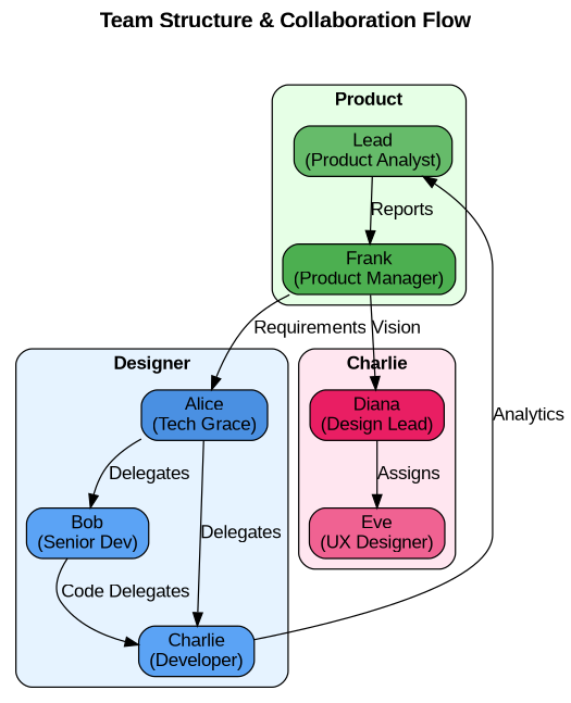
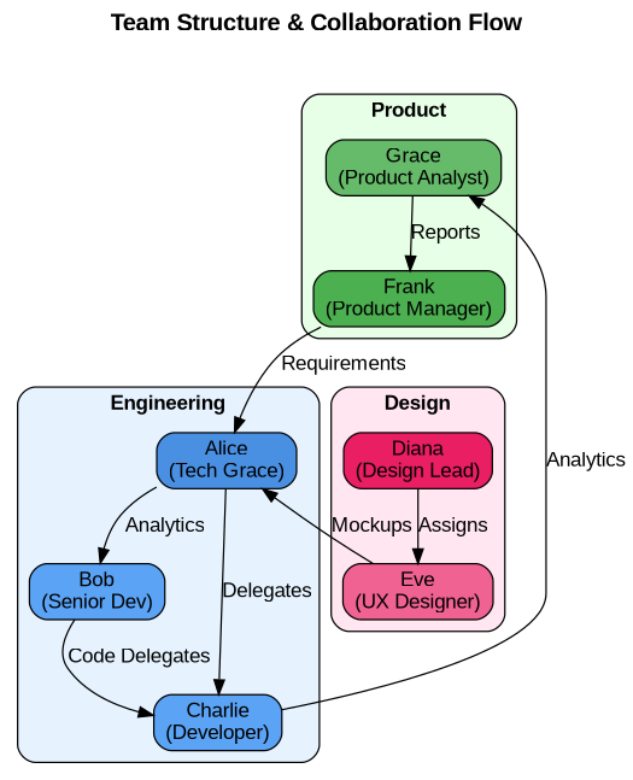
  digraph {
    compound=true
    fontname="Arial Bold"
    fontsize=16
    label="Team Structure & Collaboration Flow"
    labelloc=t
    rankdir=TB
    node [fillcolor="#5BA3F5" fontname=Arial level=1 shape=box style="rounded, filled" type=team]
    edge [fontname=Arial]
    n1 [fillcolor="#4A90E2" label="Alice\n(Tech Grace)" level=2]
    n2 [label="Bob\n(Senior Dev)"]
    n3 [label="Charlie\n(Developer)"]
    n4 [fillcolor="#E91E63" label="Diana\n(Design Lead)" level=2 type=site]
    n5 [fillcolor="#F06292" label="Eve\n(UX Designer)" type=site]
    n6 [fillcolor="#4CAF50" label="Frank\n(Product Manager)" level=2 type=lob]
-   n7 [fillcolor="#66BB6A" label="Lead\n(Product Analyst)" type=lob]
+   n7 [fillcolor="#66BB6A" label="Grace\n(Product Analyst)" type=lob]
    subgraph cluster_1 {
      fillcolor="#E6F3FF"
      fontsize=14
-     label=Designer
+     label=Engineering
      style="rounded, filled"
      n1
      n2
      n3
    }
    subgraph cluster_2 {
      fillcolor="#FFE6F0"
      fontsize=14
-     label=Charlie
+     label=Design
      style="rounded, filled"
      n4
      n5
    }
    subgraph cluster_3 {
      fillcolor="#E6FFE6"
      fontsize=14
      label=Product
      style="rounded, filled"
      n6
      n7
    }
-   n1 -> n2 [label=Delegates]
+   n1 -> n2 [label=Analytics]
    n1 -> n3 [label=Delegates]
    n2 -> n3 [label="Code Delegates"]
    n3 -> n7 [label=Analytics]
    n4 -> n5 [label=Assigns]
+   n5 -> n1 [label=Mockups]
    n6 -> n1 [label=Requirements]
-   n6 -> n4 [label=Vision]
    n7 -> n6 [label=Reports]
  }
